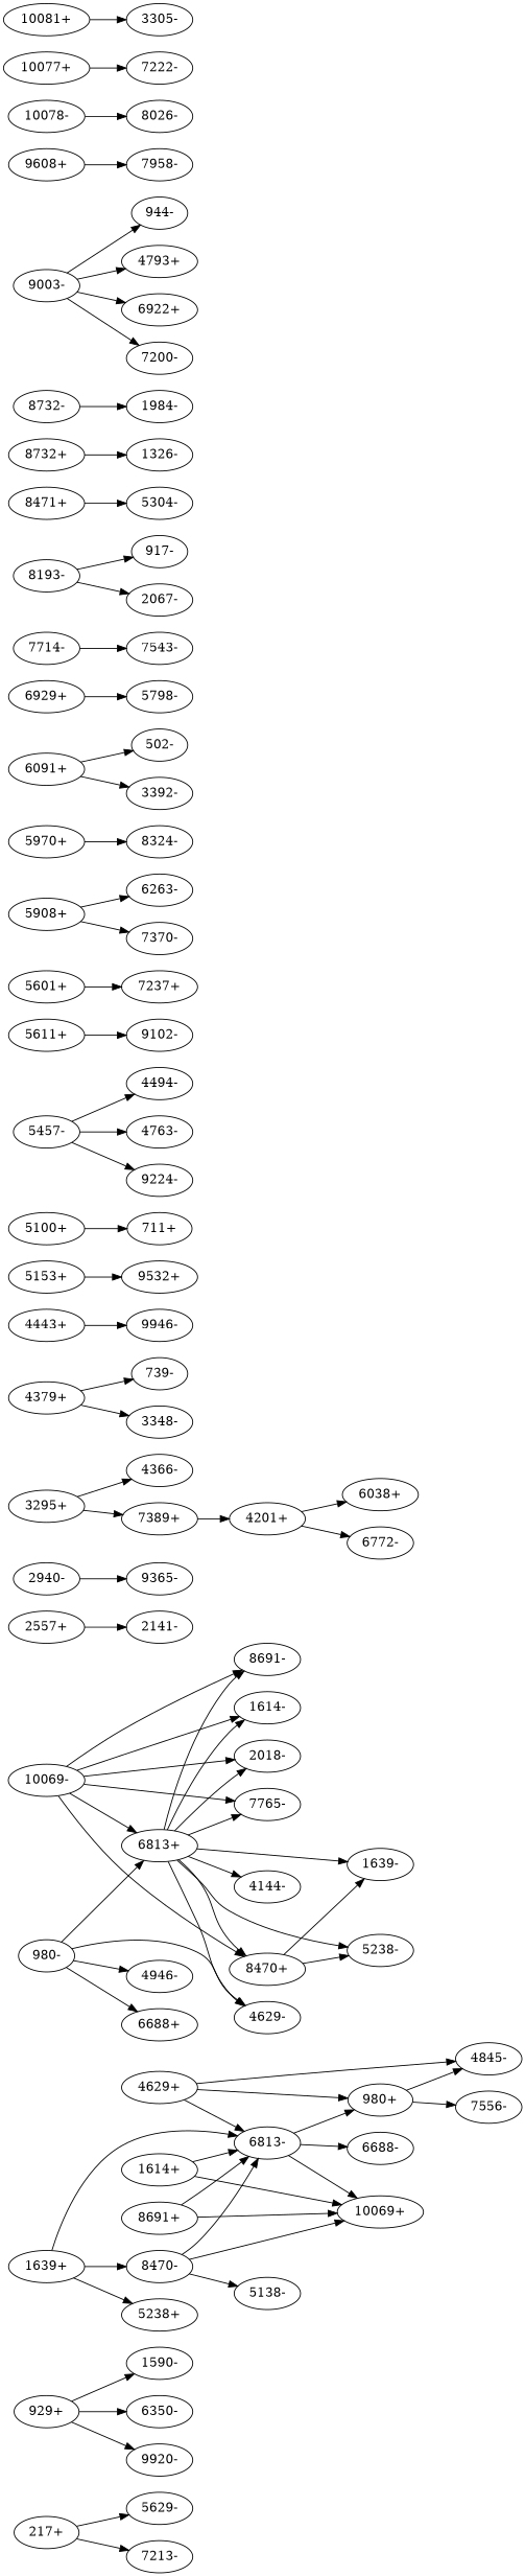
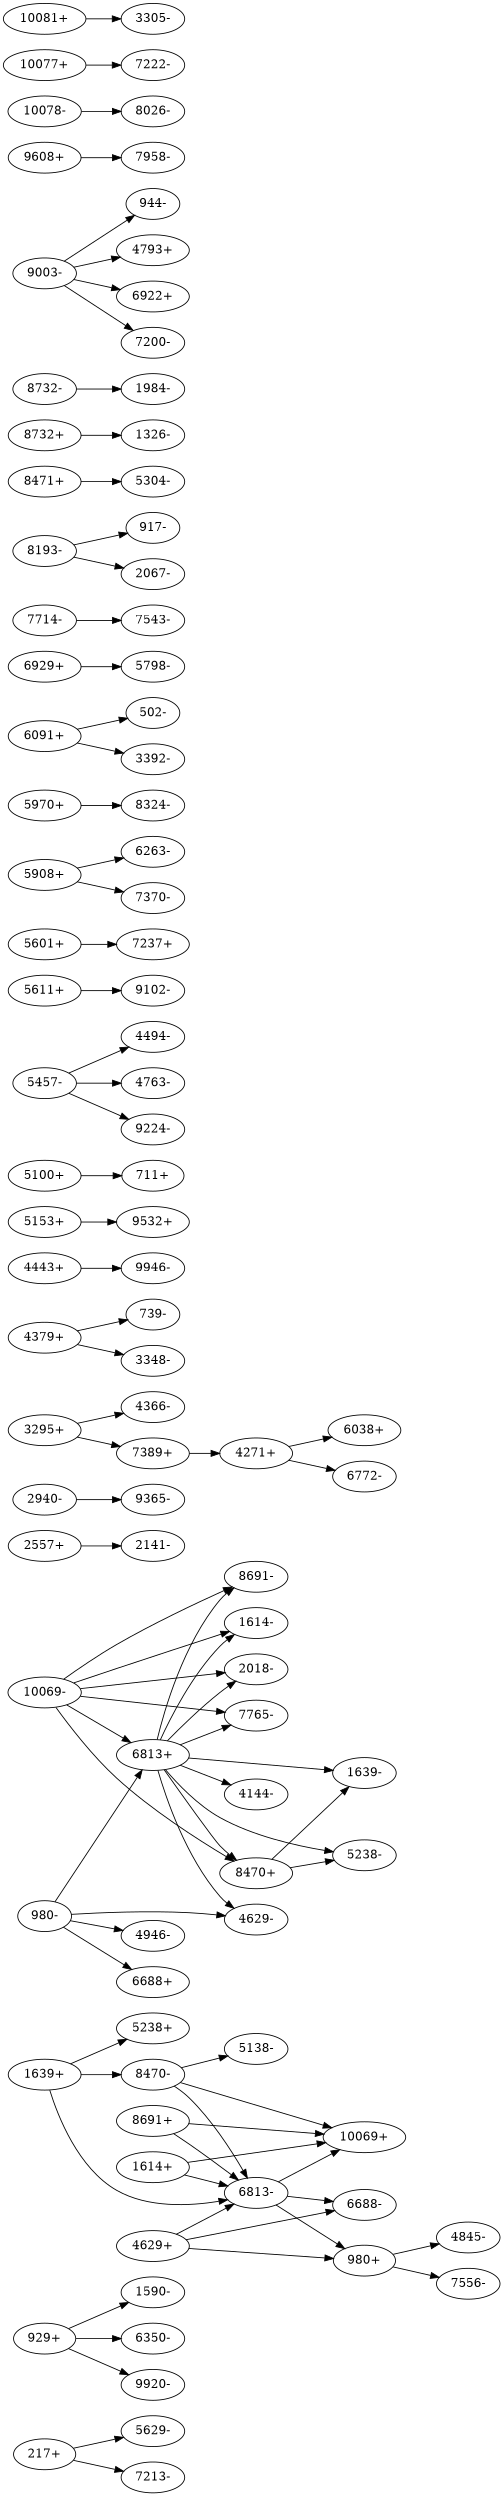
  digraph {
    k=40
    n=1
    rankdir=LR
    s=200
    edge [d=-39 e=65.0 n=1]
    "217+"
    "5629-"
    "7213-"
    "929+"
    "1590-"
    "6350-"
    "9920-"
    "980+"
    "4845-"
    "7556-"
    "1639+"
    "5238+"
    "6813-"
    "8470-"
    "10069+"
    "6688-"
    "5138-"
    "1614+"
    "980-"
    "4629-"
    "4946-"
    "6688+"
    "6813+"
    "1614-"
    "1639-"
    "2018-"
    "4144-"
    "8470+"
    "5238-"
    "7765-"
    "8691-"
    "2557+"
    "2141-"
    "2940-"
    "9365-"
    "3295+"
    "4366-"
    "7389+"
-   "4271+" [label="4201+"]
+   "4271+"
    "6038+"
    "6772-"
    "4379+"
    "739-"
    n44 [label="3348-"]
    "4443+"
    "9946-"
    "4629+"
    "5153+"
    "9532+"
    "5100+"
    "711+"
    "5457-"
    "4494-"
    "4763-"
    "9224-"
    "5611+"
    "9102-"
    "5601+"
    "7237+"
    "5908+"
    "6263-"
    "7370-"
    "5970+"
    "8324-"
    "6091+"
    "502-"
    "3392-"
    "6929+"
    "5798-"
    "7714-"
    "7543-"
    "8193-"
    "917-"
    "2067-"
    "8471+"
    "5304-"
    "8691+"
    "8732+"
    "1326-"
    "8732-"
    "1984-"
    "9003-"
    "944-"
    "4793+"
    "6922+"
    "7200-"
    "9608+"
    "7958-"
    "10078-"
    "8026-"
    "10069-"
    "10077+"
    "7222-"
    "10081+"
    "3305-"
    "217+" -> "5629-" [d=343]
    "217+" -> "7213-" [d=97]
    "929+" -> "1590-" [d=63 e=46.0 n=2]
    "929+" -> "6350-" [d=316 e=46.0 n=2]
    "929+" -> "9920-" [e=46.0 n=2]
    "980+" -> "4845-" [d=122 e=46.0 n=2]
    "980+" -> "7556-" [d=365 e=46.0 n=2]
    "1639+" -> "5238+" [d=143 e=46.0 n=2]
    "1639+" -> "6813-" [d=76 e=46.0 n=2]
    "1639+" -> "8470-" [d=370]
    "6813-" -> "980+" [d=396]
    "6813-" -> "10069+" [d=323]
    "6813-" -> "6688-" [d=144]
    "8470-" -> "6813-" [d=266]
    "8470-" -> "10069+" [d=373]
    "8470-" -> "5138-" [d=358]
    "1614+" -> "6813-" [d=321 e=46.0 n=2]
    "1614+" -> "10069+" [d=348]
    "980-" -> "4629-" [d=264]
    "980-" -> "4946-" [d=70]
    "980-" -> "6688+" [d=58 e=29.1 n=5]
    "980-" -> "6813+" [d=396]
    "6813+" -> "4629-" [d=257]
    "6813+" -> "1614-" [d=321 e=46.0 n=2]
    "6813+" -> "1639-" [d=76 e=46.0 n=2]
    "6813+" -> "2018-" [d=56 e=46.0 n=2]
    "6813+" -> "4144-" [d=125 e=46.0 n=2]
    "6813+" -> "8470+" [d=266]
    "6813+" -> "5238-" [d=177 e=46.0 n=2]
    "6813+" -> "7765-" [d=227]
    "6813+" -> "8691-" [d=262]
    "8470+" -> "1639-" [d=370]
    "8470+" -> "5238-" [d=363]
    "2557+" -> "2141-" [d=105 e=29.1 n=5]
    "2940-" -> "9365-" [d=67 e=32.5 n=4]
    "3295+" -> "4366-" [e=46.0 n=2]
    "3295+" -> "7389+"
    "7389+" -> "4271+"
    "4271+" -> "6038+" [e=46.0 n=2]
    "4271+" -> "6772-" [d=109]
    "4379+" -> "739-" [d=83 e=32.5 n=4]
    "4379+" -> n44 [d=64 e=46.0 n=2]
    "4443+" -> "9946-" [d=43 e=24.6 n=7]
    "4629+" -> "980+" [d=264]
    "4629+" -> "6813-" [d=257]
-   "4629+" -> "4845-" [d=61 e=46.0 n=2]
+   "4629+" -> "6688-" [d=61 e=46.0 n=2]
    "5153+" -> "9532+" [d=78]
    "5100+" -> "711+" [d=140 e=37.5 n=3]
    "5457-" -> "4494-" [d=20 e=29.1 n=5]
    "5457-" -> "4763-" [e=37.5 n=3]
    "5457-" -> "9224-" [d=72]
    "5611+" -> "9102-" [d=87 e=32.5 n=4]
    "5601+" -> "7237+" [d=361]
    "5908+" -> "6263-" [d=79 e=46.0 n=2]
    "5908+" -> "7370-" [d=44 e=32.5 n=4]
    "5970+" -> "8324-" [d=157 e=37.5 n=3]
    "6091+" -> "502-"
    "6091+" -> "3392-" [d=85 e=37.5 n=3]
    "6929+" -> "5798-" [d=50 e=26.5 n=6]
    "7714-" -> "7543-" [d=50]
    "8193-" -> "917-"
    "8193-" -> "2067-" [d=322]
    "8471+" -> "5304-" [d=114 e=32.5 n=4]
    "8691+" -> "6813-" [d=262]
    "8691+" -> "10069+" [d=345]
    "8732+" -> "1326-" [d=62 e=29.1 n=5]
    "8732-" -> "1984-" [d=121]
    "9003-" -> "944-" [d=420]
    "9003-" -> "4793+"
    "9003-" -> "6922+" [d=131]
    "9003-" -> "7200-" [d=106]
    "9608+" -> "7958-" [d=58 e=24.6 n=7]
    "10078-" -> "8026-" [d=39]
    "10069-" -> "6813+" [d=323]
    "10069-" -> "1614-" [d=348]
    "10069-" -> "2018-" [d=325]
    "10069-" -> "8470+" [d=373]
    "10069-" -> "7765-" [d=130]
    "10069-" -> "8691-" [d=345]
    "10077+" -> "7222-" [d=316 e=46.0 n=2]
    "10081+" -> "3305-" [e=37.5 n=3]
  }
